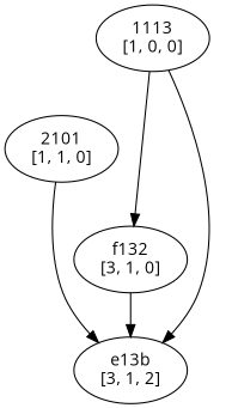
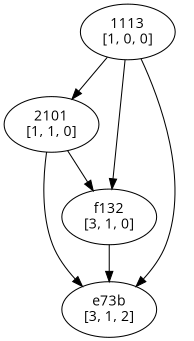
  digraph {
    fontname="Open Sans"
    node [fontname="Open Sans"]
    edge [fontname="Open Sans"]
    n1 [label="1113\n[1, 0, 0]"]
    n2 [label="2101\n[1, 1, 0]"]
-   n3 [label="e13b\n[3, 1, 2]"]
+   n3 [label="e73b\n[3, 1, 2]"]
    n4 [label="f132\n[3, 1, 0]"]
+   n1 -> n2
    n1 -> n3
    n1 -> n4
    n2 -> n3
+   n2 -> n4
    n4 -> n3
  }
